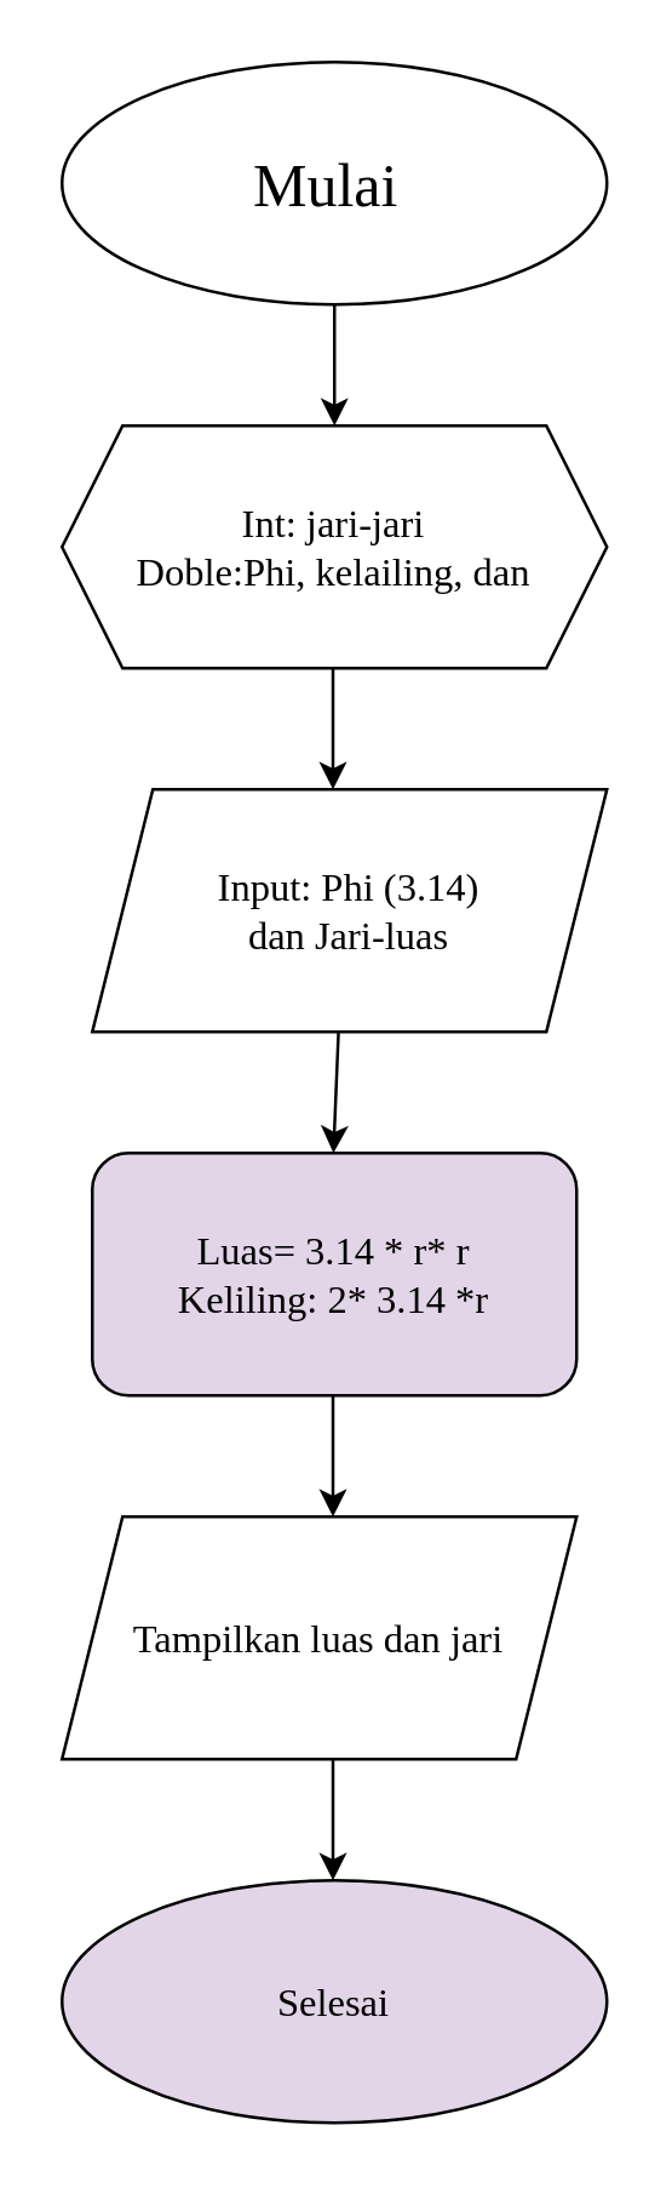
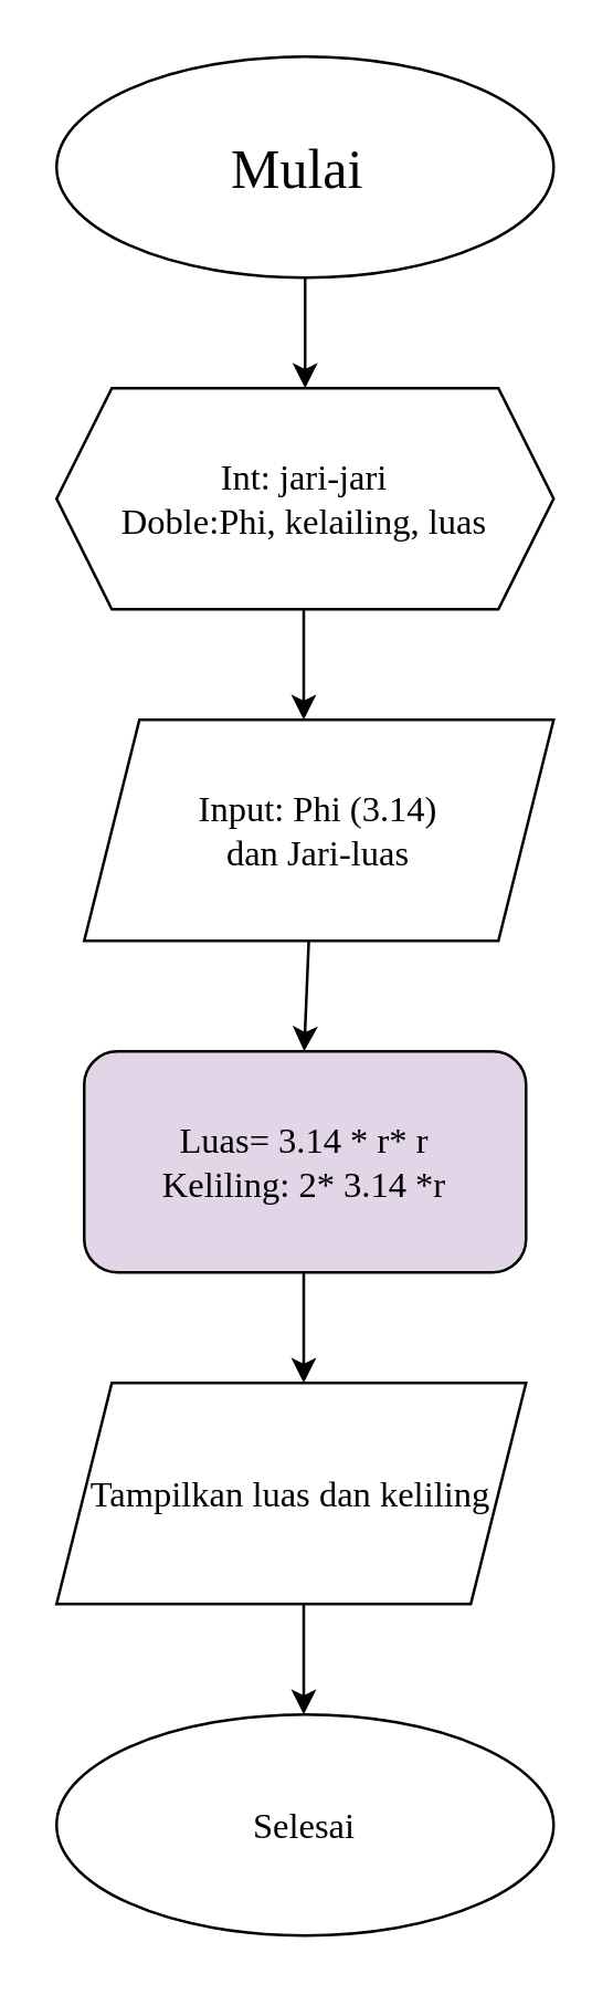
  <mxCell id="0" />
  <mxCell id="1" parent="0" />
  <mxCell id="2" value="&lt;font style=&quot;font-size: 20px;&quot; face=&quot;Times New Roman&quot;&gt;Mulai&amp;nbsp;&lt;/font&gt;" style="ellipse;whiteSpace=wrap;html=1;" vertex="1" parent="1"><mxGeometry x="20" y="20" width="180" height="80" as="geometry" /></mxCell>
  <mxCell id="3" value="" style="endArrow=classic;html=1;" edge="1" parent="1"><mxGeometry width="50" height="50" relative="1" as="geometry"><mxPoint x="110" y="100" as="sourcePoint" /><mxPoint x="110" y="140" as="targetPoint" /></mxGeometry></mxCell>
- <mxCell id="4" value="&lt;font face=&quot;Times New Roman&quot; style=&quot;font-size: 13px;&quot;&gt;Int: jari-jari&lt;br&gt;Doble:Phi, kelailing, dan&lt;/font&gt;" style="shape=hexagon;perimeter=hexagonPerimeter2;whiteSpace=wrap;html=1;fixedSize=1;" vertex="1" parent="1"><mxGeometry x="20" y="140" width="180" height="80" as="geometry" /></mxCell>
+ <mxCell id="4" value="&lt;font face=&quot;Times New Roman&quot; style=&quot;font-size: 13px;&quot;&gt;Int: jari-jari&lt;br&gt;Doble:Phi, kelailing, luas&lt;/font&gt;" style="shape=hexagon;perimeter=hexagonPerimeter2;whiteSpace=wrap;html=1;fixedSize=1;" vertex="1" parent="1"><mxGeometry x="20" y="140" width="180" height="80" as="geometry" /></mxCell>
  <mxCell id="5" value="" style="endArrow=classic;html=1;" edge="1" parent="1"><mxGeometry width="50" height="50" relative="1" as="geometry"><mxPoint x="109.5" y="220" as="sourcePoint" /><mxPoint x="109.5" y="260" as="targetPoint" /></mxGeometry></mxCell>
  <mxCell id="6" value="" style="edgeStyle=none;html=1;" edge="1" parent="1"><mxGeometry relative="1" as="geometry"><mxPoint x="111.333" y="340" as="sourcePoint" /><mxPoint x="109.667" y="380" as="targetPoint" /></mxGeometry></mxCell>
  <mxCell id="7" value="&lt;font face=&quot;Times New Roman&quot;&gt;&lt;span style=&quot;font-size: 13px;&quot;&gt;Input: Phi (3.14)&lt;br&gt;&amp;nbsp;dan Jari-luas&amp;nbsp;&lt;/span&gt;&lt;/font&gt;" style="shape=parallelogram;perimeter=parallelogramPerimeter;whiteSpace=wrap;html=1;fixedSize=1;" vertex="1" parent="1"><mxGeometry x="30" y="260" width="170" height="80" as="geometry" /></mxCell>
  <mxCell id="8" value="&lt;font style=&quot;font-size: 13px;&quot; face=&quot;Times New Roman&quot;&gt;Luas= 3.14 * r* r&lt;br&gt;Keliling: 2* 3.14 *r&lt;/font&gt;" style="rounded=1;whiteSpace=wrap;html=1;fillColor=#e1d5e7;" vertex="1" parent="1"><mxGeometry x="30" y="380" width="160" height="80" as="geometry" /></mxCell>
  <mxCell id="9" value="" style="endArrow=classic;html=1;" edge="1" parent="1"><mxGeometry width="50" height="50" relative="1" as="geometry"><mxPoint x="109.5" y="460" as="sourcePoint" /><mxPoint x="109.5" y="500" as="targetPoint" /></mxGeometry></mxCell>
- <mxCell id="10" value="&lt;font style=&quot;font-size: 13px;&quot; face=&quot;Times New Roman&quot;&gt;Tampilkan luas dan jari&lt;/font&gt;" style="shape=parallelogram;perimeter=parallelogramPerimeter;whiteSpace=wrap;html=1;fixedSize=1;" vertex="1" parent="1"><mxGeometry x="20" y="500" width="170" height="80" as="geometry" /></mxCell>
+ <mxCell id="10" value="&lt;font style=&quot;font-size: 13px;&quot; face=&quot;Times New Roman&quot;&gt;Tampilkan luas dan keliling&lt;/font&gt;" style="shape=parallelogram;perimeter=parallelogramPerimeter;whiteSpace=wrap;html=1;fixedSize=1;" vertex="1" parent="1"><mxGeometry x="20" y="500" width="170" height="80" as="geometry" /></mxCell>
  <mxCell id="11" value="" style="endArrow=classic;html=1;" edge="1" parent="1"><mxGeometry width="50" height="50" relative="1" as="geometry"><mxPoint x="109.5" y="580" as="sourcePoint" /><mxPoint x="109.5" y="620" as="targetPoint" /></mxGeometry></mxCell>
- <mxCell id="12" value="&lt;font style=&quot;font-size: 13px;&quot; face=&quot;Times New Roman&quot;&gt;Selesai&lt;/font&gt;" style="ellipse;whiteSpace=wrap;html=1;fillColor=#e1d5e7;" vertex="1" parent="1"><mxGeometry x="20" y="620" width="180" height="80" as="geometry" /></mxCell>
+ <mxCell id="12" value="&lt;font style=&quot;font-size: 13px;&quot; face=&quot;Times New Roman&quot;&gt;Selesai&lt;/font&gt;" style="ellipse;whiteSpace=wrap;html=1;" vertex="1" parent="1"><mxGeometry x="20" y="620" width="180" height="80" as="geometry" /></mxCell>
